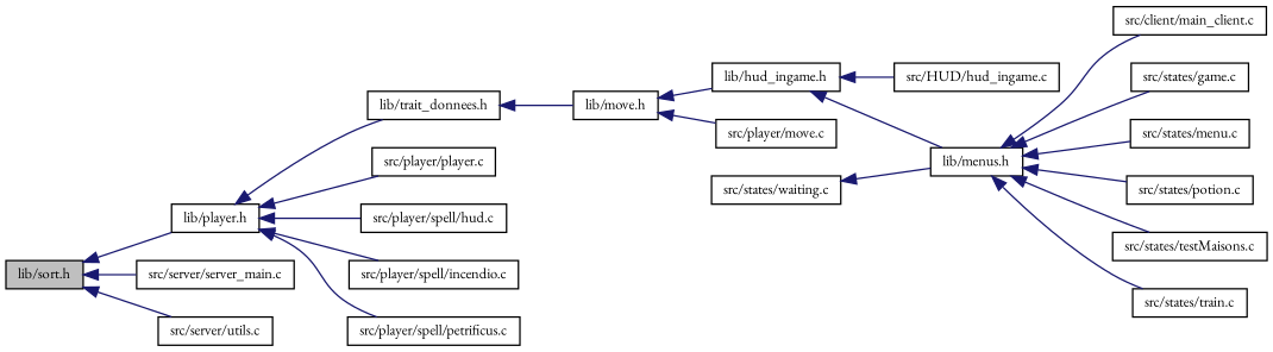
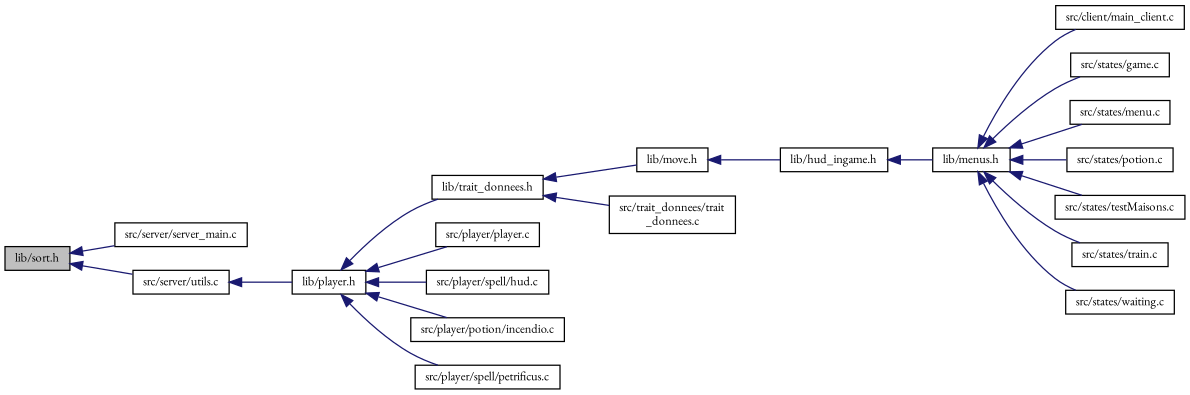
  digraph {
    fontname="EB Garamond"
    rankdir=LR
    node [color=black fillcolor=white fontname="EB Garamond" fontsize=10 shape=record style=filled]
    edge [color=midnightblue dir=back fontname="EB Garamond" fontsize=10 labelfontname=Helvetica labelfontsize=10 style=solid]
    n1 [fillcolor=grey75 fontcolor=black height=0.2 label="lib/sort.h" width=0.4]
    n2 [height=0.2 label="lib/player.h" width=0.4]
    n3 [height=0.2 label="src/server/server_main.c" width=0.4]
    n4 [height=0.2 label="src/server/utils.c" width=0.4]
    n5 [height=0.2 label="lib/trait_donnees.h" width=0.4]
    n6 [height=0.2 label="src/player/player.c" width=0.4]
    n7 [height=0.2 label="src/player/spell/hud.c" width=0.4]
-   n8 [height=0.2 label="src/player/spell/incendio.c" width=0.4]
+   n8 [height=0.2 label="src/player/potion/incendio.c" width=0.4]
    n9 [height=0.2 label="src/player/spell/petrificus.c" width=0.4]
    n10 [height=0.2 label="lib/move.h" width=0.4]
+   n11 [height=0.2 label="src/trait_donnees/trait\l_donnees.c" width=0.4]
    n12 [height=0.2 label="lib/hud_ingame.h" width=0.4]
-   n13 [height=0.2 label="src/player/move.c" width=0.4]
    n14 [height=0.2 label="lib/menus.h" width=0.4]
-   n15 [height=0.2 label="src/HUD/hud_ingame.c" width=0.4]
    n16 [height=0.2 label="src/client/main_client.c" width=0.4]
    n17 [height=0.2 label="src/states/game.c" width=0.4]
    n18 [height=0.2 label="src/states/menu.c" width=0.4]
    n19 [height=0.2 label="src/states/potion.c" width=0.4]
    n20 [height=0.2 label="src/states/testMaisons.c" width=0.4]
    n21 [height=0.2 label="src/states/train.c" width=0.4]
    n22 [height=0.2 label="src/states/waiting.c" width=0.4]
-   n1 -> n2
+   n4 -> n2
    n1 -> n3
    n1 -> n4
    n2 -> n5
    n2 -> n6
    n2 -> n7
    n2 -> n8
    n2 -> n9
    n5 -> n10
+   n5 -> n11
    n10 -> n12
-   n10 -> n13
    n12 -> n14
-   n12 -> n15
    n14 -> n16
    n14 -> n17
    n14 -> n18
    n14 -> n19
    n14 -> n20
    n14 -> n21
-   n22 -> n14
+   n14 -> n22
  }
